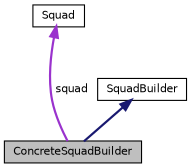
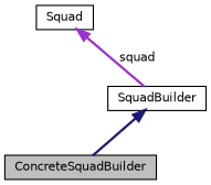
  digraph {
    node [color=black fillcolor=white fontname=Helvetica fontsize=10 shape=record style=filled]
    edge [dir=back fontname=Helvetica fontsize=10 labelfontname=Helvetica labelfontsize=10 style=bold]
    n1 [fillcolor=grey75 fontcolor=black height=0.2 label=ConcreteSquadBuilder width=0.4]
    n2 [height=0.2 label=SquadBuilder width=0.4]
    n3 [height=0.2 label=Squad width=0.4]
    n2 -> n1 [color=midnightblue]
-   n3 -> n1 [color=darkorchid3 label=" squad"]
+   n3 -> n2 [color=darkorchid3 label=" squad"]
  }
